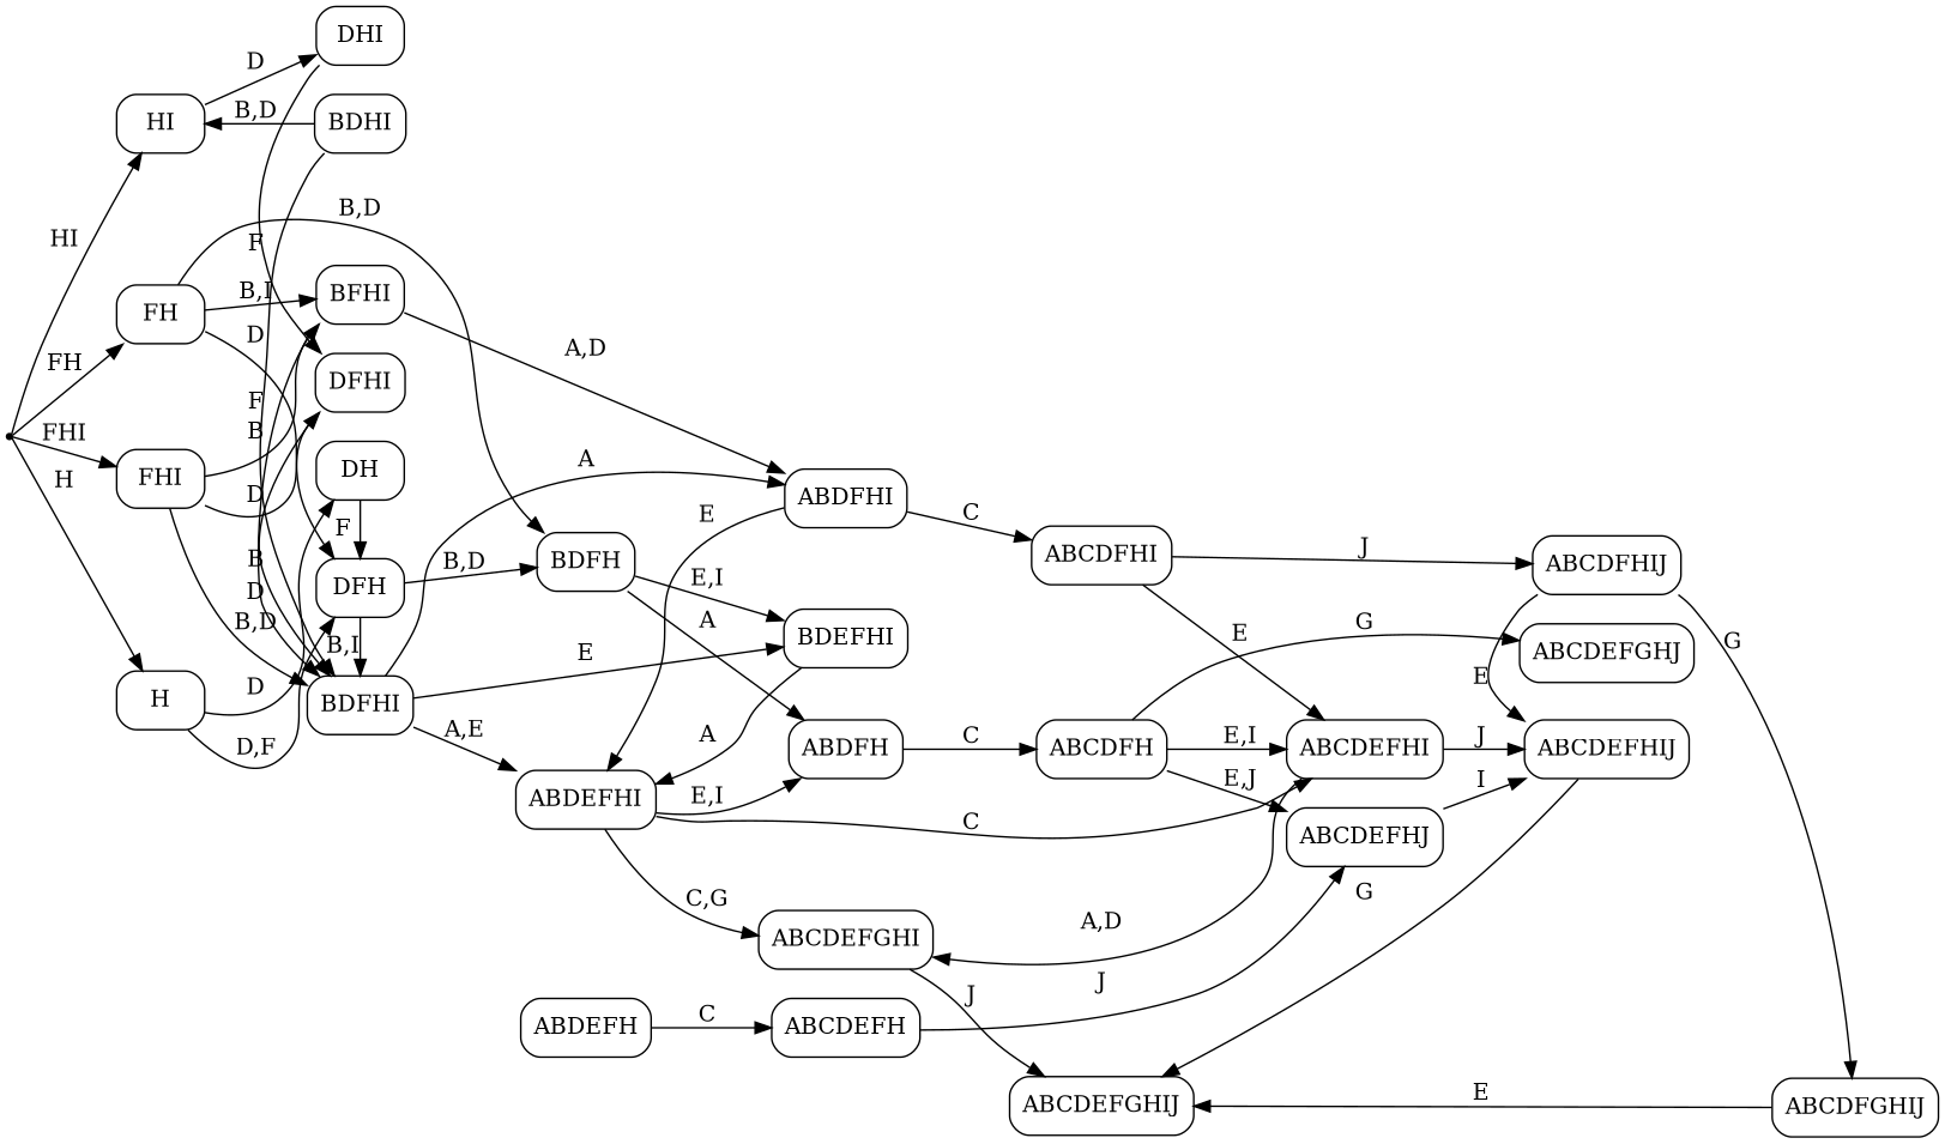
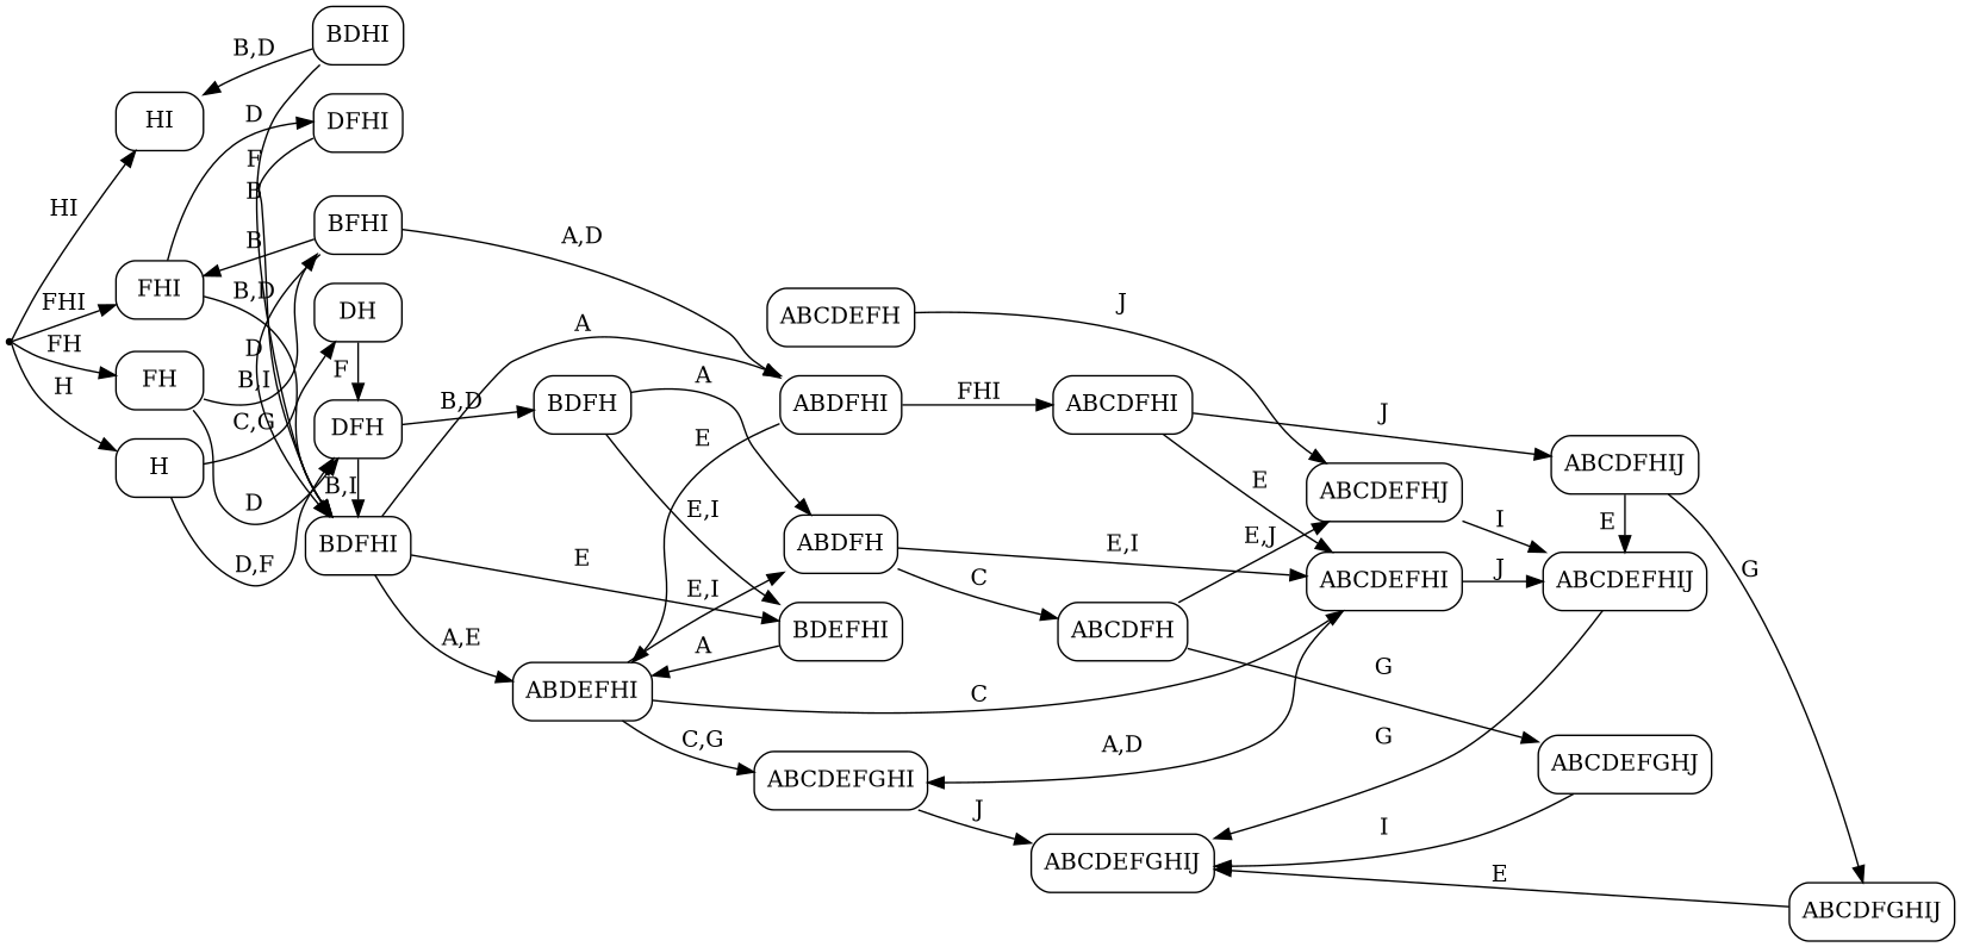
  digraph {
    rankdir=LR
    node [shape=box style=rounded]
    FHI
    FH
    HI
    H
    BDFHI
    DFH
    BFHI
    DFHI
    BDHI
-   DHI
    DH
    ABDEFHI
    BDFH
-   ABDEFH
    ABCDEFGHI
    ABDFHI
    ABDFH
    BDEFHI
    ABCDEFH
    ABCDEFGHIJ
    ABCDFHI
    ABCDFH
    ABCDEFHI
    ABCDEFHJ
    ABCDEFGHJ
    ABCDEFHIJ
    ABCDFHIJ
    ABCDFGHIJ
    root [shape=point style=""]
    subgraph sub_1 {
      rank=same
      FHI
      FH
      HI
    }
    subgraph sub_2 {
      rank=same
      H
    }
    subgraph sub_3 {
      rank=same
      BDFHI
      DFH
      BFHI
      DFHI
      BDHI
-     DHI
      DH
    }
    subgraph sub_4 {
      rank=same
      ABDEFHI
      BDFH
-     ABDEFH
    }
    subgraph sub_5 {
      rank=same
      ABCDEFGHI
      ABDFHI
      ABDFH
      BDEFHI
      ABCDEFH
    }
    subgraph sub_6 {
      rank=same
      ABCDEFGHIJ
      ABCDFHI
      ABCDFH
    }
    subgraph sub_7 {
      rank=same
      ABCDEFHI
      ABCDEFHJ
    }
    subgraph sub_8 {
      rank=same
      ABCDEFGHJ
      ABCDEFHIJ
      ABCDFHIJ
    }
    subgraph sub_9 {
      rank=same
      ABCDFGHIJ
    }
    FHI -> BDFHI [label="B,D"]
-   FHI -> BFHI [label=B]
+   BFHI -> FHI [label=B]
    FHI -> DFHI [label=D]
    FH -> DFH [label=D]
    FH -> BFHI [label="B,I"]
-   FH -> BDFH [label="B,D"]
-   HI -> DHI [label=D]
    H -> DFH [label="D,F"]
-   H -> DH [label=D]
+   H -> DH [label="C,G"]
    BDFHI -> ABDEFHI [label="A,E"]
    BDFHI -> ABDFHI [label=A]
    BDFHI -> BDEFHI [label=E]
    DFH -> BDFHI [label="B,I"]
    DFH -> BDFH [label="B,D"]
    BFHI -> BDFHI [label=D]
    BFHI -> ABDFHI [label="A,D"]
    DFHI -> BDFHI [label=B]
    BDHI -> HI [label="B,D"]
    BDHI -> BDFHI [label=F]
-   DHI -> DFHI [label=F]
    DH -> DFH [label=F]
    ABDEFHI -> ABCDEFGHI [label="C,G"]
    ABDEFHI -> ABDFH [label="E,I"]
    ABDEFHI -> ABCDEFHI [label=C]
    BDFH -> ABDFH [label=A]
    BDFH -> BDEFHI [label="E,I"]
-   ABDEFH -> ABCDEFH [label=C]
    ABCDEFGHI -> ABCDEFGHIJ [label=J]
    ABDFHI -> ABDEFHI [label=E]
-   ABDFHI -> ABCDFHI [label=C]
+   ABDFHI -> ABCDFHI [label=FHI]
    ABDFH -> ABCDFH [label=C]
    BDEFHI -> ABDEFHI [label=A]
    ABCDEFH -> ABCDEFHJ [label=J]
    ABCDFHI -> ABCDEFHI [label=E]
    ABCDFHI -> ABCDFHIJ [label=J]
-   ABCDFH -> ABCDEFHI [label="E,I"]
+   ABDFH -> ABCDEFHI [label="E,I"]
    ABCDFH -> ABCDEFHJ [label="E,J"]
    ABCDFH -> ABCDEFGHJ [label=G]
    ABCDEFHI -> ABCDEFGHI [label="A,D"]
    ABCDEFHI -> ABCDEFHIJ [label=J]
    ABCDEFHJ -> ABCDEFHIJ [label=I]
+   ABCDEFGHJ -> ABCDEFGHIJ [label=I]
    ABCDEFHIJ -> ABCDEFGHIJ [label=G]
    ABCDFHIJ -> ABCDEFHIJ [label=E]
    ABCDFHIJ -> ABCDFGHIJ [label=G]
    ABCDFGHIJ -> ABCDEFGHIJ [label=E]
    root -> FHI [label=FHI]
    root -> FH [label=FH]
    root -> HI [label=HI]
    root -> H [label=H]
  }
